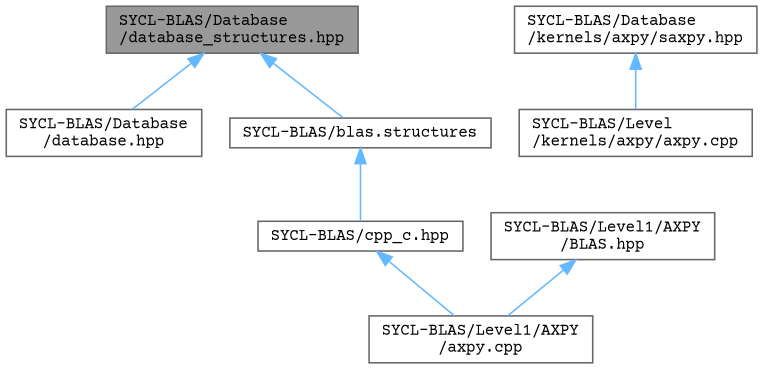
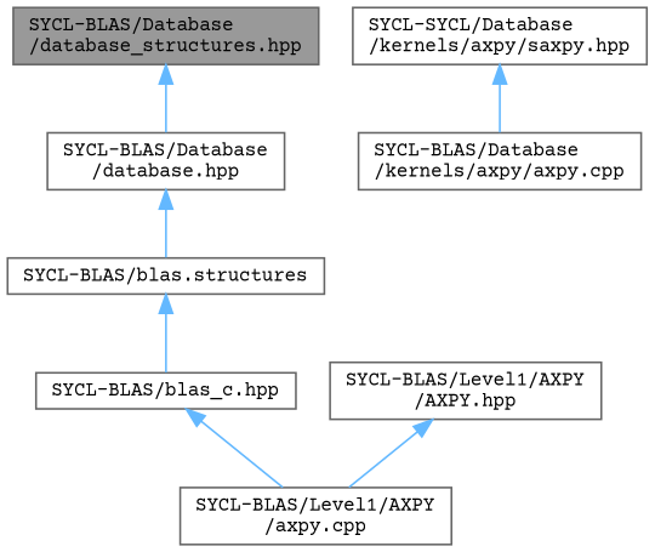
  digraph {
    fontname="Courier Prime"
    node [color=grey40 fillcolor=white fontname="Courier Prime" fontsize=10 shape=box style=filled]
    edge [color=steelblue1 dir=back fontname="Courier Prime" fontsize=10 labelfontname=Helvetica labelfontsize=10 style=solid]
    n1 [color=gray40 fillcolor=grey60 fontcolor=black height=0.2 label="SYCL-BLAS/Database\l/database_structures.hpp" width=0.4]
    n2 [height=0.2 label="SYCL-BLAS/Database\l/database.hpp" width=0.4]
    n3 [height=0.2 label="SYCL-BLAS/blas.structures" width=0.4]
-   n4 [height=0.2 label="SYCL-BLAS/Database\l/kernels/axpy/saxpy.hpp" width=0.4]
-   n5 [height=0.2 label="SYCL-BLAS/Level\l/kernels/axpy/axpy.cpp" width=0.4]
-   n6 [height=0.2 label="SYCL-BLAS/Level1/AXPY\l/BLAS.hpp" width=0.4]
+   n4 [height=0.2 label="SYCL-SYCL/Database\l/kernels/axpy/saxpy.hpp" width=0.4]
+   n5 [height=0.2 label="SYCL-BLAS/Database\l/kernels/axpy/axpy.cpp" width=0.4]
+   n6 [height=0.2 label="SYCL-BLAS/Level1/AXPY\l/AXPY.hpp" width=0.4]
    n7 [height=0.2 label="SYCL-BLAS/Level1/AXPY\l/axpy.cpp" width=0.4]
-   n8 [height=0.2 label="SYCL-BLAS/cpp_c.hpp" width=0.4]
+   n8 [height=0.2 label="SYCL-BLAS/blas_c.hpp" width=0.4]
    n1 -> n2
-   n1 -> n3
+   n2 -> n3
    n3 -> n8
    n4 -> n5
    n6 -> n7
    n8 -> n7
  }
